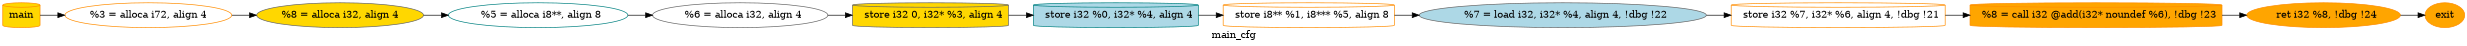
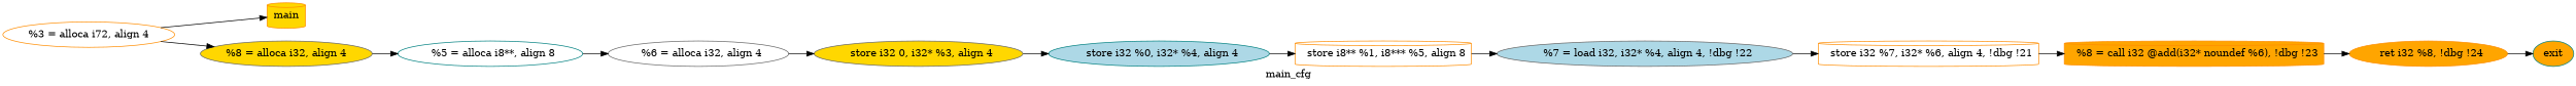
  digraph {
    label=main_cfg
    rankdir=LR
    node [color=darkorange fillcolor=white shape=ellipse style=filled]
    edge [color=black]
    n1 [fillcolor=gold label=main shape=cylinder]
    n2 [label="%3 = alloca i72, align 4"]
    n3 [color=gray40 fillcolor=gold label="%8 = alloca i32, align 4"]
-   n4 [fillcolor=orange label=exit]
+   n4 [color=teal fillcolor=orange label=exit]
    n5 [color=teal label="  %5 = alloca i8**, align 8"]
    n6 [color=gray40 label="  %6 = alloca i32, align 4"]
-   n7 [color=gray40 fillcolor=gold label="  store i32 0, i32* %3, align 4" shape=cylinder]
-   n8 [color=teal fillcolor=lightblue label="  store i32 %0, i32* %4, align 4" shape=cylinder]
+   n7 [color=gray40 fillcolor=gold label="  store i32 0, i32* %3, align 4"]
+   n8 [color=teal fillcolor=lightblue label="  store i32 %0, i32* %4, align 4"]
    n9 [label="  store i8** %1, i8*** %5, align 8" shape=cylinder]
    n10 [color=gray40 fillcolor=lightblue label="  %7 = load i32, i32* %4, align 4, !dbg !22"]
    n11 [label="  store i32 %7, i32* %6, align 4, !dbg !21" shape=cylinder]
    n12 [fillcolor=orange label="  %8 = call i32 @add(i32* noundef %6), !dbg !23" shape=cylinder]
    n13 [fillcolor=orange label="  ret i32 %8, !dbg !24"]
-   n1 -> n2
+   n2 -> n1
    n2 -> n3
    n3 -> n5
    n5 -> n6
    n6 -> n7
    n7 -> n8
    n8 -> n9
    n9 -> n10
    n10 -> n11
    n11 -> n12
    n12 -> n13
    n13 -> n4
  }
